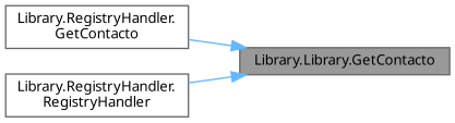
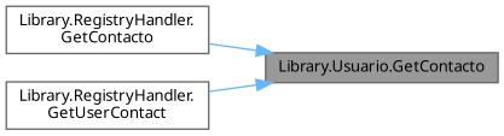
  digraph {
    fontname="Noto Sans"
    rankdir=RL
    node [color=grey40 fillcolor=white fontname="Noto Sans" fontsize=10 shape=box style=filled]
    edge [color=steelblue1 dir=back fontname="Noto Sans" fontsize=10 labelfontname=Helvetica labelfontsize=10 style=solid]
-   n1 [color=gray40 fillcolor=grey60 fontcolor=black height=0.2 label="Library.Library.GetContacto" width=0.4]
+   n1 [color=gray40 fillcolor=grey60 fontcolor=black height=0.2 label="Library.Usuario.GetContacto" width=0.4]
    n2 [height=0.2 label="Library.RegistryHandler.\lGetContacto" width=0.4]
-   n3 [height=0.2 label="Library.RegistryHandler.\lRegistryHandler" width=0.4]
+   n3 [height=0.2 label="Library.RegistryHandler.\lGetUserContact" width=0.4]
    n1 -> n2
    n1 -> n3
  }
